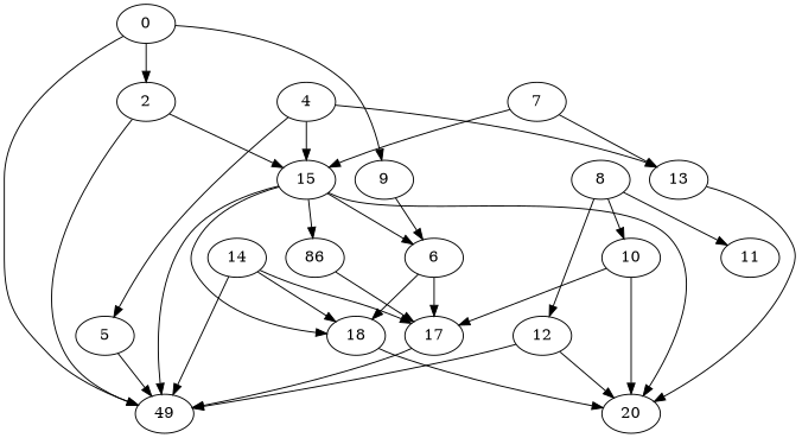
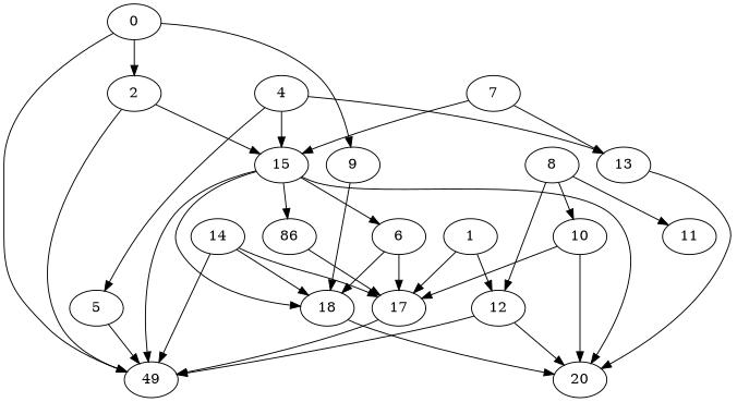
  digraph {
    node [Weight=72]
    edge [Weight=8]
    0 [Weight=179]
    2 [Weight=54]
    9
    n4 [Weight=54 label=49]
    15 [Weight=54]
    18 [Weight=125]
    6 [Weight=125]
    17 [Weight=107]
    n9 [Weight=125 label=86]
    20
    8 [Weight=161]
    10 [Weight=143]
    12
    11 [Weight=143]
    7
    13 [Weight=90]
    4 [Weight=36]
    5 [Weight=179]
    14 [Weight=161]
+   1 [Weight=107]
    0 -> 2 [Weight=4]
    0 -> 9 [Weight=10]
    0 -> n4 [Weight=5]
    2 -> n4 [Weight=6]
    2 -> 15 [Weight=2]
-   9 -> 6 [Weight=6]
+   9 -> 18 [Weight=6]
    15 -> n4 [Weight=2]
    15 -> 18 [Weight=2]
    15 -> 6 [Weight=4]
    15 -> n9 [Weight=4]
    15 -> 20 [Weight=6]
    18 -> 20 [Weight=2]
    6 -> 18 [Weight=10]
    6 -> 17
    17 -> n4 [Weight=5]
    n9 -> 17 [Weight=9]
    8 -> 10
    8 -> 12 [Weight=6]
    8 -> 11 [Weight=3]
    10 -> 17 [Weight=9]
    10 -> 20
    12 -> n4 [Weight=10]
    12 -> 20 [Weight=3]
    7 -> 15 [Weight=3]
    7 -> 13
    13 -> 20 [Weight=2]
    4 -> 15 [Weight=10]
    4 -> 13 [Weight=3]
    4 -> 5 [Weight=7]
    5 -> n4 [Weight=10]
    14 -> n4 [Weight=7]
    14 -> 18
    14 -> 17
+   1 -> 17 [Weight=4]
+   1 -> 12 [Weight=6]
  }
